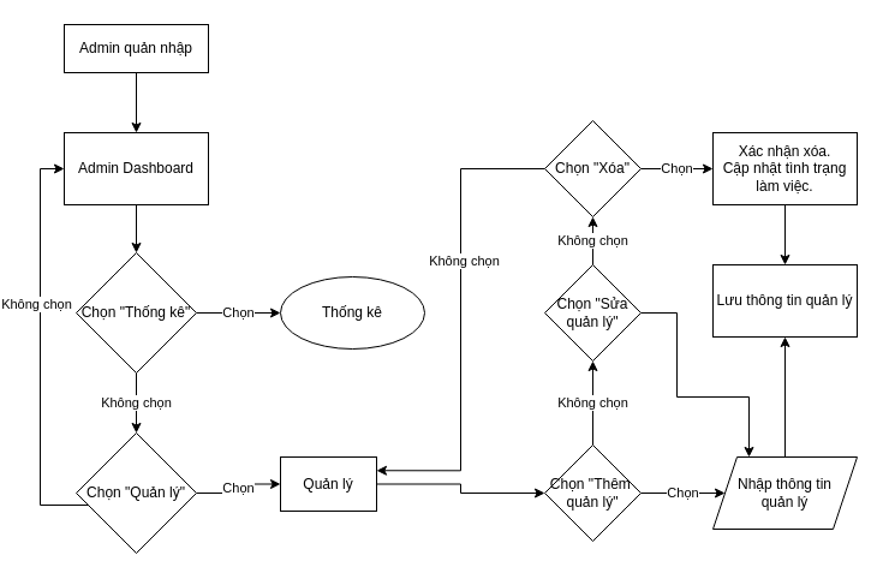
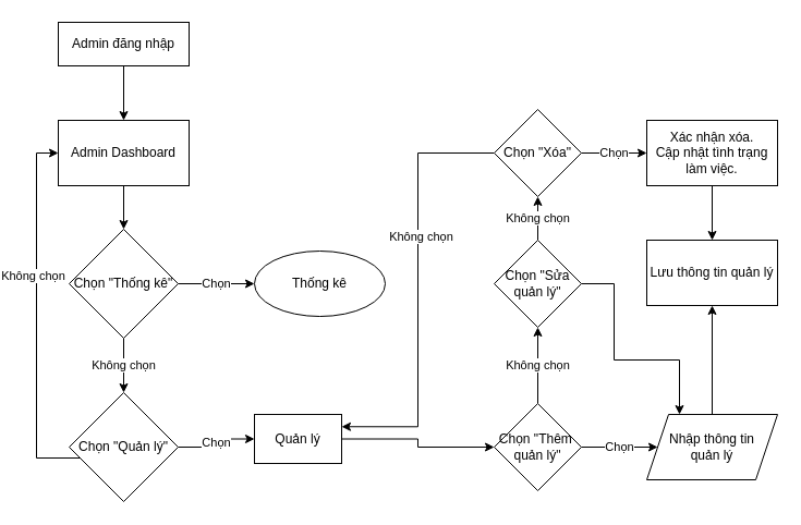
  <mxCell id="0" />
  <mxCell id="1" parent="0" />
  <mxCell id="2" style="edgeStyle=orthogonalEdgeStyle;rounded=0;orthogonalLoop=1;jettySize=auto;html=1;exitX=0.5;exitY=1;exitDx=0;exitDy=0;entryX=0.5;entryY=0;entryDx=0;entryDy=0;" parent="1" source="3" target="5" edge="1"><mxGeometry relative="1" as="geometry" /></mxCell>
- <mxCell id="3" value="Admin quản nhập" style="rounded=0;whiteSpace=wrap;html=1;fontSize=12;glass=0;strokeWidth=1;shadow=0;" parent="1" vertex="1"><mxGeometry x="40" y="20" width="120" height="40" as="geometry" /></mxCell>
+ <mxCell id="3" value="Admin đăng nhập" style="rounded=0;whiteSpace=wrap;html=1;fontSize=12;glass=0;strokeWidth=1;shadow=0;" parent="1" vertex="1"><mxGeometry x="40" y="20" width="120" height="40" as="geometry" /></mxCell>
  <mxCell id="4" value="" style="edgeStyle=orthogonalEdgeStyle;rounded=0;orthogonalLoop=1;jettySize=auto;html=1;" parent="1" source="5" target="8" edge="1"><mxGeometry relative="1" as="geometry" /></mxCell>
  <mxCell id="5" value="Admin Dashboard" style="rounded=0;whiteSpace=wrap;html=1;" parent="1" vertex="1"><mxGeometry x="40" y="110" width="120" height="60" as="geometry" /></mxCell>
  <mxCell id="6" value="Chọn" style="edgeStyle=orthogonalEdgeStyle;rounded=0;orthogonalLoop=1;jettySize=auto;html=1;" parent="1" source="8" target="9" edge="1"><mxGeometry relative="1" as="geometry" /></mxCell>
  <mxCell id="7" value="Không chọn" style="edgeStyle=orthogonalEdgeStyle;rounded=0;orthogonalLoop=1;jettySize=auto;html=1;" parent="1" source="8" target="13" edge="1"><mxGeometry relative="1" as="geometry" /></mxCell>
  <mxCell id="8" value="Chọn &quot;Thống kê&quot;" style="rhombus;whiteSpace=wrap;html=1;" parent="1" vertex="1"><mxGeometry x="50" y="210" width="100" height="100" as="geometry" /></mxCell>
  <mxCell id="9" value="Thống kê" style="ellipse;whiteSpace=wrap;html=1;" parent="1" vertex="1"><mxGeometry x="220" y="230" width="120" height="60" as="geometry" /></mxCell>
  <mxCell id="10" value="Chọn" style="edgeStyle=orthogonalEdgeStyle;rounded=0;orthogonalLoop=1;jettySize=auto;html=1;" parent="1" source="13" target="15" edge="1"><mxGeometry relative="1" as="geometry" /></mxCell>
  <mxCell id="11" style="edgeStyle=orthogonalEdgeStyle;rounded=0;orthogonalLoop=1;jettySize=auto;html=1;entryX=0;entryY=0.5;entryDx=0;entryDy=0;" parent="1" source="13" target="5" edge="1"><mxGeometry relative="1" as="geometry"><Array as="points"><mxPoint x="100" y="420" /><mxPoint x="20" y="420" /><mxPoint x="20" y="140" /></Array></mxGeometry></mxCell>
  <mxCell id="12" value="Không chọn" style="edgeLabel;html=1;align=center;verticalAlign=middle;resizable=0;points=[];" parent="11" vertex="1" connectable="0"><mxGeometry x="0.048" y="-8" relative="1" as="geometry"><mxPoint x="-12" y="-30" as="offset" /></mxGeometry></mxCell>
  <mxCell id="13" value="Chọn &quot;Quản lý&quot;" style="rhombus;whiteSpace=wrap;html=1;" parent="1" vertex="1"><mxGeometry x="50" y="360" width="100" height="100" as="geometry" /></mxCell>
  <mxCell id="14" value="" style="edgeStyle=orthogonalEdgeStyle;rounded=0;orthogonalLoop=1;jettySize=auto;html=1;" parent="1" source="15" target="18" edge="1"><mxGeometry relative="1" as="geometry" /></mxCell>
  <mxCell id="15" value="Quản lý" style="whiteSpace=wrap;html=1;" parent="1" vertex="1"><mxGeometry x="220" y="380" width="80" height="45" as="geometry" /></mxCell>
  <mxCell id="16" value="Không chọn" style="edgeStyle=orthogonalEdgeStyle;rounded=0;orthogonalLoop=1;jettySize=auto;html=1;" parent="1" source="18" target="21" edge="1"><mxGeometry relative="1" as="geometry" /></mxCell>
  <mxCell id="17" value="Chọn" style="edgeStyle=orthogonalEdgeStyle;rounded=0;orthogonalLoop=1;jettySize=auto;html=1;" parent="1" source="18" target="27" edge="1"><mxGeometry relative="1" as="geometry" /></mxCell>
  <mxCell id="18" value="Chọn &quot;Thêm&amp;nbsp; quản lý&quot;" style="rhombus;whiteSpace=wrap;html=1;" parent="1" vertex="1"><mxGeometry x="440" y="370" width="80" height="80" as="geometry" /></mxCell>
  <mxCell id="19" value="Không chọn" style="edgeStyle=orthogonalEdgeStyle;rounded=0;orthogonalLoop=1;jettySize=auto;html=1;" parent="1" source="21" target="25" edge="1"><mxGeometry relative="1" as="geometry" /></mxCell>
  <mxCell id="20" style="edgeStyle=orthogonalEdgeStyle;rounded=0;orthogonalLoop=1;jettySize=auto;html=1;entryX=0.25;entryY=0;entryDx=0;entryDy=0;exitX=1;exitY=0.5;exitDx=0;exitDy=0;" parent="1" source="21" target="27" edge="1"><mxGeometry relative="1" as="geometry"><Array as="points"><mxPoint x="550" y="260" /><mxPoint x="550" y="330" /><mxPoint x="610" y="330" /></Array></mxGeometry></mxCell>
  <mxCell id="21" value="Chọn &quot;Sửa quản lý&quot;" style="rhombus;whiteSpace=wrap;html=1;" parent="1" vertex="1"><mxGeometry x="440" y="220" width="80" height="80" as="geometry" /></mxCell>
  <mxCell id="22" value="Chọn" style="edgeStyle=orthogonalEdgeStyle;rounded=0;orthogonalLoop=1;jettySize=auto;html=1;" parent="1" source="25" target="30" edge="1"><mxGeometry relative="1" as="geometry" /></mxCell>
  <mxCell id="23" style="edgeStyle=orthogonalEdgeStyle;rounded=0;orthogonalLoop=1;jettySize=auto;html=1;entryX=1;entryY=0.25;entryDx=0;entryDy=0;" parent="1" source="25" target="15" edge="1"><mxGeometry relative="1" as="geometry" /></mxCell>
  <mxCell id="24" value="Không chọn" style="edgeLabel;html=1;align=center;verticalAlign=middle;resizable=0;points=[];" parent="23" vertex="1" connectable="0"><mxGeometry x="-0.256" y="2" relative="1" as="geometry"><mxPoint as="offset" /></mxGeometry></mxCell>
  <mxCell id="25" value="Chọn &quot;Xóa&quot;" style="rhombus;whiteSpace=wrap;html=1;" parent="1" vertex="1"><mxGeometry x="440" y="100" width="80" height="80" as="geometry" /></mxCell>
  <mxCell id="26" value="" style="edgeStyle=orthogonalEdgeStyle;rounded=0;orthogonalLoop=1;jettySize=auto;html=1;" parent="1" source="27" target="28" edge="1"><mxGeometry relative="1" as="geometry" /></mxCell>
  <mxCell id="27" value="Nhập thông tin &lt;br&gt;quản lý" style="shape=parallelogram;perimeter=parallelogramPerimeter;whiteSpace=wrap;html=1;fixedSize=1;" parent="1" vertex="1"><mxGeometry x="580" y="380" width="120" height="60" as="geometry" /></mxCell>
  <mxCell id="28" value="Lưu thông tin quản lý" style="whiteSpace=wrap;html=1;" parent="1" vertex="1"><mxGeometry x="580" y="220" width="120" height="60" as="geometry" /></mxCell>
  <mxCell id="29" value="" style="edgeStyle=orthogonalEdgeStyle;rounded=0;orthogonalLoop=1;jettySize=auto;html=1;" parent="1" source="30" target="28" edge="1"><mxGeometry relative="1" as="geometry" /></mxCell>
  <mxCell id="30" value="Xác nhận xóa.&lt;br&gt;Cập nhật tình trạng làm việc." style="whiteSpace=wrap;html=1;" parent="1" vertex="1"><mxGeometry x="580" y="110" width="120" height="60" as="geometry" /></mxCell>
